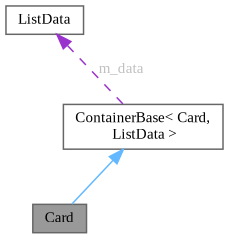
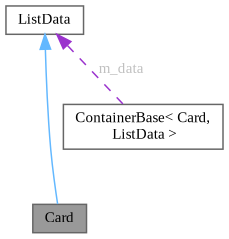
  digraph {
    fontname="Liberation Serif"
    node [color=gray40 fillcolor=white fontname="Liberation Serif" fontsize=10 shape=box style=filled]
    edge [dir=back fontname="Liberation Serif" fontsize=10 labelfontname=Helvetica labelfontsize=10]
    n1 [fillcolor=grey60 fontcolor=black height=0.2 label=Card width=0.4]
    n2 [height=0.2 label="ContainerBase\< Card,\l ListData \>" width=0.4]
    n3 [height=0.2 label=ListData width=0.4]
-   n2 -> n1 [color=steelblue1 style=solid]
+   n3 -> n1 [color=steelblue1 style=solid]
    n3 -> n2 [color=darkorchid3 fontcolor=grey label=" m_data" style=dashed]
  }
